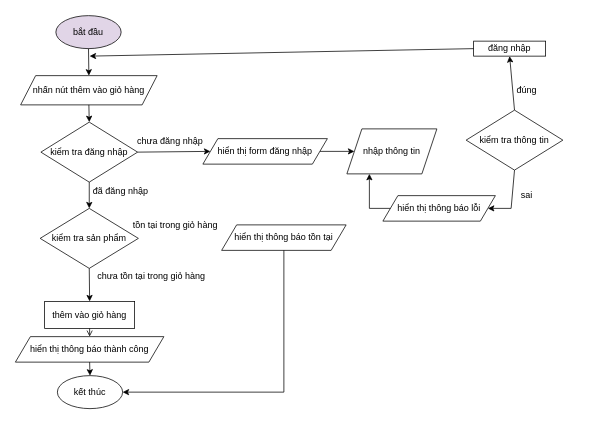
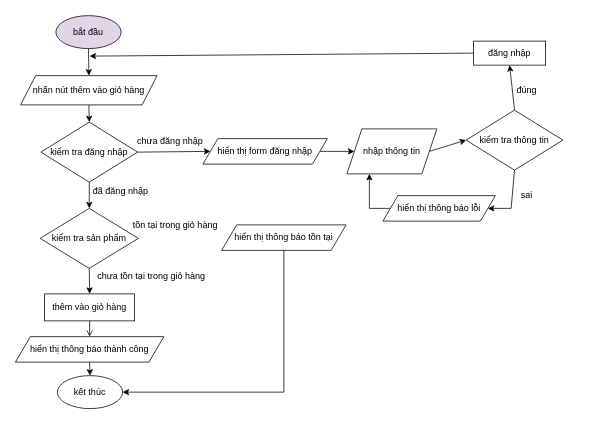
  <mxCell id="0" />
  <mxCell id="1" parent="0" />
  <mxCell id="2" value="bắt đầu" style="ellipse;whiteSpace=wrap;html=1;fillColor=#e1d5e7;" parent="1" vertex="1"><mxGeometry x="74" y="20" width="87" height="44" as="geometry" /></mxCell>
  <mxCell id="3" value="kết thúc" style="ellipse;whiteSpace=wrap;html=1;" parent="1" vertex="1"><mxGeometry x="76" y="500" width="87" height="44" as="geometry" /></mxCell>
  <mxCell id="4" value="kiểm tra đăng nhập" style="rhombus;whiteSpace=wrap;html=1;" parent="1" vertex="1"><mxGeometry x="54" y="162" width="129" height="80" as="geometry" /></mxCell>
  <mxCell id="5" value="" style="endArrow=classic;html=1;rounded=0;exitX=0.5;exitY=1;exitDx=0;exitDy=0;entryX=0.5;entryY=0;entryDx=0;entryDy=0;" parent="1" source="4" target="17" edge="1"><mxGeometry width="50" height="50" relative="1" as="geometry"><mxPoint x="152.5" y="128" as="sourcePoint" /><mxPoint x="118" y="314" as="targetPoint" /></mxGeometry></mxCell>
  <mxCell id="6" value="đã đăng nhập" style="text;html=1;strokeColor=none;fillColor=none;align=center;verticalAlign=middle;whiteSpace=wrap;rounded=0;" parent="1" vertex="1"><mxGeometry x="116" y="239" width="89" height="30" as="geometry" /></mxCell>
  <mxCell id="7" value="chưa đăng nhập" style="text;html=1;strokeColor=none;fillColor=none;align=center;verticalAlign=middle;whiteSpace=wrap;rounded=0;" parent="1" vertex="1"><mxGeometry x="171" y="173" width="111" height="30" as="geometry" /></mxCell>
  <mxCell id="8" value="" style="endArrow=classic;html=1;rounded=0;exitX=1;exitY=0.5;exitDx=0;exitDy=0;entryX=0;entryY=0.5;entryDx=0;entryDy=0;" parent="1" source="4" target="32" edge="1"><mxGeometry width="50" height="50" relative="1" as="geometry"><mxPoint x="152.5" y="128" as="sourcePoint" /><mxPoint x="286" y="228.5" as="targetPoint" /></mxGeometry></mxCell>
  <mxCell id="9" value="sai" style="text;html=1;strokeColor=none;fillColor=none;align=center;verticalAlign=middle;whiteSpace=wrap;rounded=0;" parent="1" vertex="1"><mxGeometry x="679" y="244" width="46" height="30" as="geometry" /></mxCell>
  <mxCell id="10" value="nhấn nút thêm vào giỏ hàng" style="shape=parallelogram;perimeter=parallelogramPerimeter;whiteSpace=wrap;html=1;fixedSize=1;" parent="1" vertex="1"><mxGeometry x="27" y="100" width="182" height="39" as="geometry" /></mxCell>
  <mxCell id="11" value="" style="endArrow=classic;html=1;rounded=0;exitX=0.5;exitY=1;exitDx=0;exitDy=0;entryX=0.5;entryY=0;entryDx=0;entryDy=0;" parent="1" source="2" target="10" edge="1"><mxGeometry width="50" height="50" relative="1" as="geometry"><mxPoint x="157" y="279" as="sourcePoint" /><mxPoint x="207" y="229" as="targetPoint" /></mxGeometry></mxCell>
  <mxCell id="12" value="" style="endArrow=classic;html=1;rounded=0;exitX=0.5;exitY=1;exitDx=0;exitDy=0;entryX=0.5;entryY=0;entryDx=0;entryDy=0;" parent="1" source="10" target="4" edge="1"><mxGeometry width="50" height="50" relative="1" as="geometry"><mxPoint x="157" y="279" as="sourcePoint" /><mxPoint x="207" y="229" as="targetPoint" /></mxGeometry></mxCell>
  <mxCell id="13" value="kiểm tra thông tin" style="rhombus;whiteSpace=wrap;html=1;" parent="1" vertex="1"><mxGeometry x="621" y="146" width="129" height="80" as="geometry" /></mxCell>
  <mxCell id="14" value="nhập thông tin" style="shape=parallelogram;perimeter=parallelogramPerimeter;whiteSpace=wrap;html=1;fixedSize=1;" parent="1" vertex="1"><mxGeometry x="462" y="171" width="120" height="60" as="geometry" /></mxCell>
  <mxCell id="15" value="" style="endArrow=classic;html=1;rounded=0;entryX=0;entryY=0.5;entryDx=0;entryDy=0;exitX=1;exitY=0.5;exitDx=0;exitDy=0;" parent="1" source="32" target="14" edge="1"><mxGeometry width="50" height="50" relative="1" as="geometry"><mxPoint x="449" y="222" as="sourcePoint" /><mxPoint x="463" y="223" as="targetPoint" /></mxGeometry></mxCell>
+ <mxCell id="16" value="" style="endArrow=classic;html=1;rounded=0;exitX=1;exitY=0.5;exitDx=0;exitDy=0;entryX=0;entryY=0.5;entryDx=0;entryDy=0;" parent="1" source="14" target="13" edge="1"><mxGeometry width="50" height="50" relative="1" as="geometry"><mxPoint x="413" y="273" as="sourcePoint" /><mxPoint x="463" y="223" as="targetPoint" /></mxGeometry></mxCell>
  <mxCell id="17" value="kiểm tra sản phẩm" style="rhombus;whiteSpace=wrap;html=1;" parent="1" vertex="1"><mxGeometry x="53" y="277" width="131" height="80" as="geometry" /></mxCell>
  <mxCell id="18" value="" style="endArrow=classic;html=1;rounded=0;exitX=0.5;exitY=1;exitDx=0;exitDy=0;entryX=0.5;entryY=0;entryDx=0;entryDy=0;" parent="1" source="17" target="29" edge="1"><mxGeometry width="50" height="50" relative="1" as="geometry"><mxPoint x="225" y="435" as="sourcePoint" /><mxPoint x="119" y="434" as="targetPoint" /></mxGeometry></mxCell>
- <mxCell id="19" value="đăng nhập" style="rounded=0;whiteSpace=wrap;html=1;" parent="1" vertex="1"><mxGeometry x="631" y="54" width="96" height="20" as="geometry" /></mxCell>
+ <mxCell id="19" value="đăng nhập" style="rounded=0;whiteSpace=wrap;html=1;" parent="1" vertex="1"><mxGeometry x="631" y="54" width="96" height="32" as="geometry" /></mxCell>
  <mxCell id="20" value="" style="endArrow=classic;html=1;rounded=0;exitX=0.5;exitY=0;exitDx=0;exitDy=0;entryX=0.5;entryY=1;entryDx=0;entryDy=0;" parent="1" source="13" target="19" edge="1"><mxGeometry width="50" height="50" relative="1" as="geometry"><mxPoint x="657" y="141" as="sourcePoint" /><mxPoint x="718" y="141" as="targetPoint" /></mxGeometry></mxCell>
  <mxCell id="21" value="đúng" style="text;html=1;strokeColor=none;fillColor=none;align=center;verticalAlign=middle;whiteSpace=wrap;rounded=0;" parent="1" vertex="1"><mxGeometry x="638" y="104" width="128" height="30" as="geometry" /></mxCell>
  <mxCell id="22" value="" style="endArrow=classic;html=1;rounded=0;exitX=0;exitY=0.5;exitDx=0;exitDy=0;" parent="1" source="19" edge="1"><mxGeometry width="50" height="50" relative="1" as="geometry"><mxPoint x="511.5" y="115" as="sourcePoint" /><mxPoint x="119" y="74" as="targetPoint" /></mxGeometry></mxCell>
  <mxCell id="23" value="hiển thị thông báo lỗi" style="shape=parallelogram;perimeter=parallelogramPerimeter;whiteSpace=wrap;html=1;fixedSize=1;" parent="1" vertex="1"><mxGeometry x="510" y="260" width="150" height="34" as="geometry" /></mxCell>
  <mxCell id="24" value="" style="endArrow=classic;html=1;rounded=0;exitX=0.5;exitY=1;exitDx=0;exitDy=0;entryX=1;entryY=0.5;entryDx=0;entryDy=0;" parent="1" source="13" target="23" edge="1"><mxGeometry width="50" height="50" relative="1" as="geometry"><mxPoint x="400" y="337" as="sourcePoint" /><mxPoint x="450" y="287" as="targetPoint" /><Array as="points"><mxPoint x="681" y="277" /></Array></mxGeometry></mxCell>
  <mxCell id="25" value="" style="endArrow=classic;html=1;rounded=0;exitX=0;exitY=0.5;exitDx=0;exitDy=0;entryX=0.25;entryY=1;entryDx=0;entryDy=0;" parent="1" source="23" target="14" edge="1"><mxGeometry width="50" height="50" relative="1" as="geometry"><mxPoint x="400" y="337" as="sourcePoint" /><mxPoint x="445" y="245" as="targetPoint" /><Array as="points"><mxPoint x="492" y="277" /></Array></mxGeometry></mxCell>
  <mxCell id="26" value="tồn tại trong giỏ hàng" style="text;html=1;strokeColor=none;fillColor=none;align=center;verticalAlign=middle;whiteSpace=wrap;rounded=0;" parent="1" vertex="1"><mxGeometry x="176" y="285" width="115" height="30" as="geometry" /></mxCell>
  <mxCell id="27" value="hiển thị thông báo tồn tại" style="shape=parallelogram;perimeter=parallelogramPerimeter;whiteSpace=wrap;html=1;fixedSize=1;" parent="1" vertex="1"><mxGeometry x="295" y="299" width="166" height="34" as="geometry" /></mxCell>
  <mxCell id="28" value="chưa tồn tại trong giỏ hàng" style="text;html=1;strokeColor=none;fillColor=none;align=center;verticalAlign=middle;whiteSpace=wrap;rounded=0;" parent="1" vertex="1"><mxGeometry x="126" y="352" width="151" height="30" as="geometry" /></mxCell>
- <mxCell id="29" value="thêm vào giỏ hàng" style="rounded=0;whiteSpace=wrap;html=1;" parent="1" vertex="1"><mxGeometry x="59" y="401" width="120" height="36" as="geometry" /></mxCell>
+ <mxCell id="29" value="thêm vào giỏ hàng" style="rounded=0;whiteSpace=wrap;html=1;" parent="1" vertex="1"><mxGeometry x="59" y="391" width="120" height="36" as="geometry" /></mxCell>
  <mxCell id="30" value="" style="endArrow=open;html=1;rounded=0;exitX=0.5;exitY=1;exitDx=0;exitDy=0;entryX=0.5;entryY=0;entryDx=0;entryDy=0;" parent="1" source="29" target="33" edge="1"><mxGeometry width="50" height="50" relative="1" as="geometry"><mxPoint x="399" y="438" as="sourcePoint" /><mxPoint x="449" y="273" as="targetPoint" /></mxGeometry></mxCell>
  <mxCell id="31" value="" style="endArrow=classic;html=1;rounded=0;exitX=0.5;exitY=1;exitDx=0;exitDy=0;entryX=1;entryY=0.5;entryDx=0;entryDy=0;" parent="1" source="27" target="3" edge="1"><mxGeometry width="50" height="50" relative="1" as="geometry"><mxPoint x="399" y="323" as="sourcePoint" /><mxPoint x="449" y="273" as="targetPoint" /><Array as="points"><mxPoint x="378" y="522" /></Array></mxGeometry></mxCell>
  <mxCell id="32" value="hiển thị form đăng nhập" style="shape=parallelogram;perimeter=parallelogramPerimeter;whiteSpace=wrap;html=1;fixedSize=1;" parent="1" vertex="1"><mxGeometry x="270" y="184" width="166" height="34" as="geometry" /></mxCell>
  <mxCell id="33" value="hiển thị thông báo thành công" style="shape=parallelogram;perimeter=parallelogramPerimeter;whiteSpace=wrap;html=1;fixedSize=1;" vertex="1" parent="1"><mxGeometry x="20" y="448" width="198" height="34" as="geometry" /></mxCell>
  <mxCell id="34" value="" style="endArrow=classic;html=1;rounded=0;exitX=0.5;exitY=1;exitDx=0;exitDy=0;entryX=0.5;entryY=0;entryDx=0;entryDy=0;" edge="1" parent="1" source="33" target="3"><mxGeometry width="50" height="50" relative="1" as="geometry"><mxPoint x="262" y="500" as="sourcePoint" /><mxPoint x="312" y="450" as="targetPoint" /></mxGeometry></mxCell>
